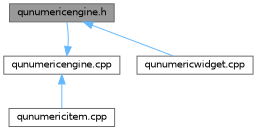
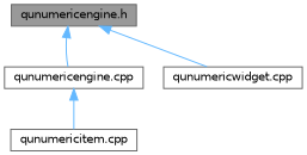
  digraph {
    node [color=grey40 fillcolor=white fontname=Helvetica fontsize=10 shape=box style=filled]
    edge [color=steelblue1 dir=back fontname=Helvetica fontsize=10 labelfontname=Helvetica labelfontsize=10 style=solid]
    n1 [color=gray40 fillcolor=grey60 fontcolor=black height=0.2 label="qunumericengine.h" width=0.4]
    n2 [height=0.2 label="qunumericengine.cpp" width=0.4]
    n3 [height=0.2 label="qunumericwidget.cpp" width=0.4]
    n4 [height=0.2 label="qunumericitem.cpp" width=0.4]
-   n2 -> n1
+   n1 -> n2
    n1 -> n3
    n2 -> n4
  }
